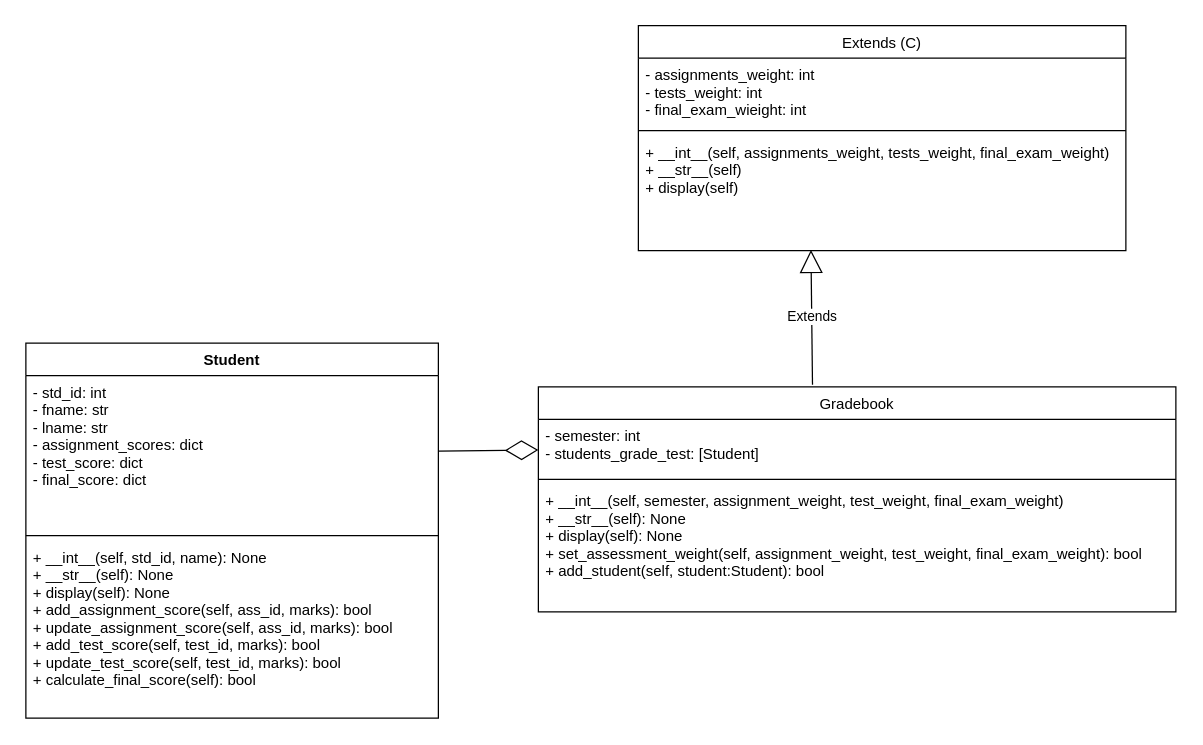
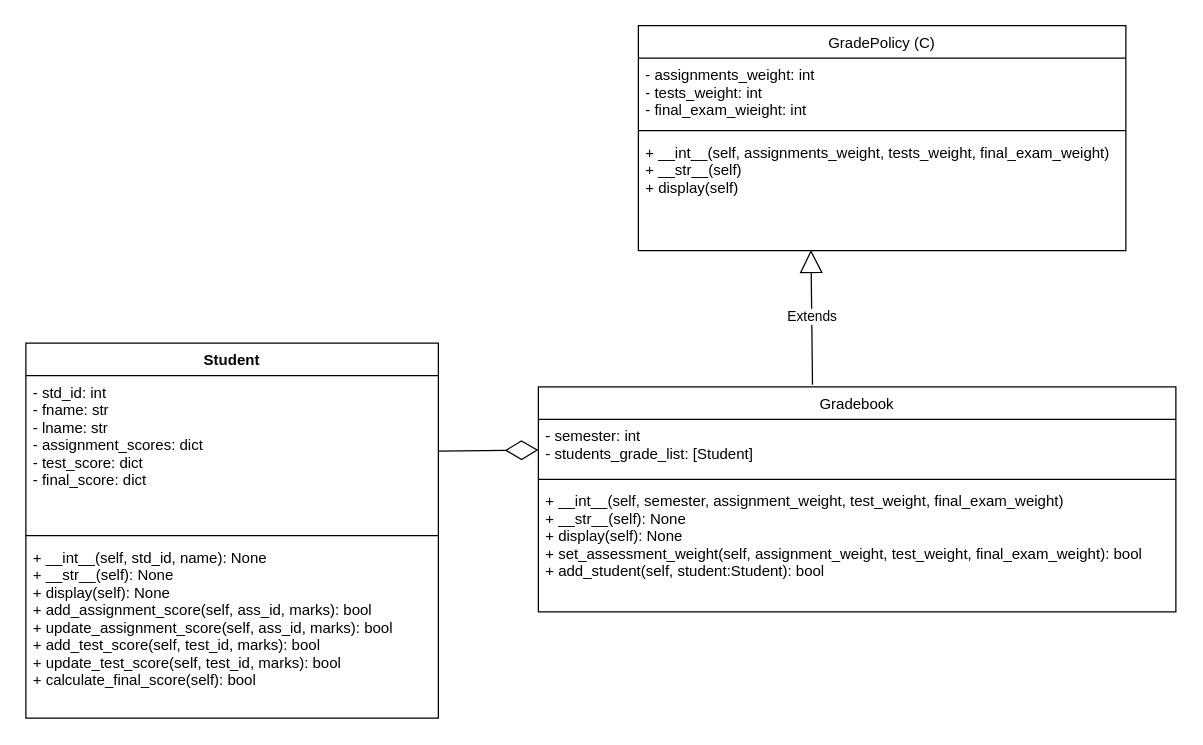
  <mxCell id="0" />
  <mxCell id="1" parent="0" />
  <mxCell id="2" value="Student" style="swimlane;fontStyle=1;align=center;verticalAlign=top;childLayout=stackLayout;horizontal=1;startSize=26;horizontalStack=0;resizeParent=1;resizeParentMax=0;resizeLast=0;collapsible=1;marginBottom=0;" parent="1" vertex="1"><mxGeometry x="20" y="274" width="330" height="300" as="geometry" /></mxCell>
  <mxCell id="3" value="- std_id: int&#10;- fname: str&#10;- lname: str&#10;- assignment_scores: dict&#10;- test_score: dict&#10;- final_score: dict&#10;" style="text;strokeColor=none;fillColor=none;align=left;verticalAlign=top;spacingLeft=4;spacingRight=4;overflow=hidden;rotatable=0;points=[[0,0.5],[1,0.5]];portConstraint=eastwest;" parent="2" vertex="1"><mxGeometry y="26" width="330" height="124" as="geometry" /></mxCell>
  <mxCell id="4" value="" style="line;strokeWidth=1;fillColor=none;align=left;verticalAlign=middle;spacingTop=-1;spacingLeft=3;spacingRight=3;rotatable=0;labelPosition=right;points=[];portConstraint=eastwest;strokeColor=inherit;" parent="2" vertex="1"><mxGeometry y="150" width="330" height="8" as="geometry" /></mxCell>
  <mxCell id="5" value="+ __int__(self, std_id, name): None&#10;+ __str__(self): None&#10;+ display(self): None&#10;+ add_assignment_score(self, ass_id, marks): bool&#10;+ update_assignment_score(self, ass_id, marks): bool&#10;+ add_test_score(self, test_id, marks): bool&#10;+ update_test_score(self, test_id, marks): bool&#10;+ calculate_final_score(self): bool" style="text;strokeColor=none;fillColor=none;align=left;verticalAlign=top;spacingLeft=4;spacingRight=4;overflow=hidden;rotatable=0;points=[[0,0.5],[1,0.5]];portConstraint=eastwest;" parent="2" vertex="1"><mxGeometry y="158" width="330" height="142" as="geometry" /></mxCell>
  <mxCell id="6" value="Gradebook" style="swimlane;fontStyle=0;align=center;verticalAlign=top;childLayout=stackLayout;horizontal=1;startSize=26;horizontalStack=0;resizeParent=1;resizeParentMax=0;resizeLast=0;collapsible=1;marginBottom=0;" parent="1" vertex="1"><mxGeometry x="430" y="309" width="510" height="180" as="geometry" /></mxCell>
- <mxCell id="7" value="- semester: int&#10;- students_grade_test: [Student]" style="text;strokeColor=none;fillColor=none;align=left;verticalAlign=top;spacingLeft=4;spacingRight=4;overflow=hidden;rotatable=0;points=[[0,0.5],[1,0.5]];portConstraint=eastwest;" parent="6" vertex="1"><mxGeometry y="26" width="510" height="44" as="geometry" /></mxCell>
+ <mxCell id="7" value="- semester: int&#10;- students_grade_list: [Student]" style="text;strokeColor=none;fillColor=none;align=left;verticalAlign=top;spacingLeft=4;spacingRight=4;overflow=hidden;rotatable=0;points=[[0,0.5],[1,0.5]];portConstraint=eastwest;" parent="6" vertex="1"><mxGeometry y="26" width="510" height="44" as="geometry" /></mxCell>
  <mxCell id="8" value="" style="line;strokeWidth=1;fillColor=none;align=left;verticalAlign=middle;spacingTop=-1;spacingLeft=3;spacingRight=3;rotatable=0;labelPosition=right;points=[];portConstraint=eastwest;strokeColor=inherit;" parent="6" vertex="1"><mxGeometry y="70" width="510" height="8" as="geometry" /></mxCell>
  <mxCell id="9" value="+ __int__(self, semester, assignment_weight, test_weight, final_exam_weight)&#10;+ __str__(self): None&#10;+ display(self): None&#10;+ set_assessment_weight(self, assignment_weight, test_weight, final_exam_weight): bool&#10;+ add_student(self, student:Student): bool" style="text;strokeColor=none;fillColor=none;align=left;verticalAlign=top;spacingLeft=4;spacingRight=4;overflow=hidden;rotatable=0;points=[[0,0.5],[1,0.5]];portConstraint=eastwest;" parent="6" vertex="1"><mxGeometry y="78" width="510" height="102" as="geometry" /></mxCell>
  <mxCell id="10" value="Extends" style="endArrow=block;endSize=16;endFill=0;html=1;entryX=0.354;entryY=0.994;entryDx=0;entryDy=0;entryPerimeter=0;exitX=0.43;exitY=-0.009;exitDx=0;exitDy=0;exitPerimeter=0;" parent="1" source="6" target="14" edge="1"><mxGeometry width="160" relative="1" as="geometry"><mxPoint x="648" y="300" as="sourcePoint" /><mxPoint x="620" y="200" as="targetPoint" /></mxGeometry></mxCell>
- <mxCell id="11" value="Extends (C)" style="swimlane;fontStyle=0;align=center;verticalAlign=top;childLayout=stackLayout;horizontal=1;startSize=26;horizontalStack=0;resizeParent=1;resizeParentMax=0;resizeLast=0;collapsible=1;marginBottom=0;" vertex="1" parent="1"><mxGeometry x="510" y="20" width="390" height="180" as="geometry" /></mxCell>
+ <mxCell id="11" value="GradePolicy (C)" style="swimlane;fontStyle=0;align=center;verticalAlign=top;childLayout=stackLayout;horizontal=1;startSize=26;horizontalStack=0;resizeParent=1;resizeParentMax=0;resizeLast=0;collapsible=1;marginBottom=0;" vertex="1" parent="1"><mxGeometry x="510" y="20" width="390" height="180" as="geometry" /></mxCell>
  <mxCell id="12" value="- assignments_weight: int&#10;- tests_weight: int&#10;- final_exam_wieight: int" style="text;strokeColor=none;fillColor=none;align=left;verticalAlign=top;spacingLeft=4;spacingRight=4;overflow=hidden;rotatable=0;points=[[0,0.5],[1,0.5]];portConstraint=eastwest;" vertex="1" parent="11"><mxGeometry y="26" width="390" height="54" as="geometry" /></mxCell>
  <mxCell id="13" value="" style="line;strokeWidth=1;fillColor=none;align=left;verticalAlign=middle;spacingTop=-1;spacingLeft=3;spacingRight=3;rotatable=0;labelPosition=right;points=[];portConstraint=eastwest;strokeColor=inherit;" vertex="1" parent="11"><mxGeometry y="80" width="390" height="8" as="geometry" /></mxCell>
  <mxCell id="14" value="+ __int__(self, assignments_weight, tests_weight, final_exam_weight)&#10;+ __str__(self)&#10;+ display(self)&#10;" style="text;strokeColor=none;fillColor=none;align=left;verticalAlign=top;spacingLeft=4;spacingRight=4;overflow=hidden;rotatable=0;points=[[0,0.5],[1,0.5]];portConstraint=eastwest;" vertex="1" parent="11"><mxGeometry y="88" width="390" height="92" as="geometry" /></mxCell>
  <mxCell id="15" value="" style="endArrow=diamondThin;endFill=0;endSize=24;html=1;" edge="1" parent="1" source="3" target="7"><mxGeometry width="160" relative="1" as="geometry"><mxPoint x="590" y="330" as="sourcePoint" /><mxPoint x="750" y="330" as="targetPoint" /></mxGeometry></mxCell>
